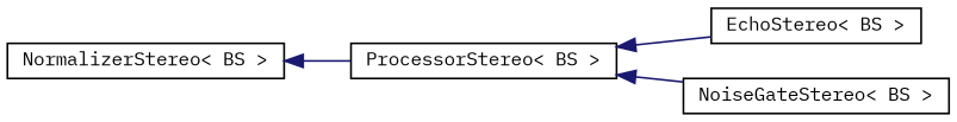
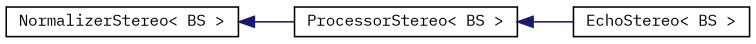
  digraph {
    fontname="IBM Plex Mono"
    rankdir=LR
    node [color=black fillcolor=white fontname="IBM Plex Mono" fontsize=10 shape=record style=filled]
    edge [color=midnightblue dir=back fontname="IBM Plex Mono" fontsize=10 labelfontname=Helvetica labelfontsize=10 style=solid]
    n1 [height=0.2 label="ProcessorStereo\< BS \>" width=0.4]
    n2 [height=0.2 label="EchoStereo\< BS \>" width=0.4]
-   n3 [height=0.2 label="NoiseGateStereo\< BS \>" width=0.4]
    n4 [height=0.2 label="NormalizerStereo\< BS \>" width=0.4]
    n1 -> n2
-   n1 -> n3
    n4 -> n1
  }
